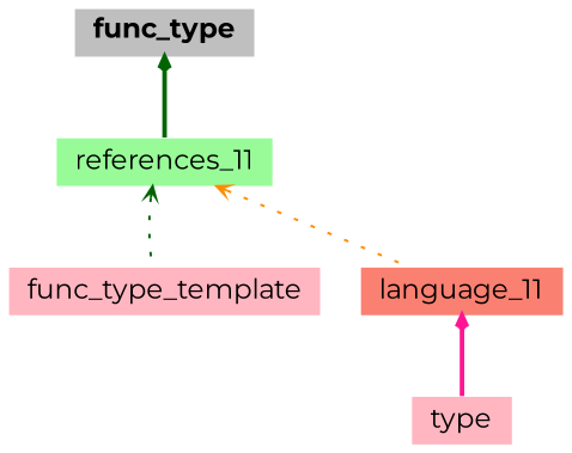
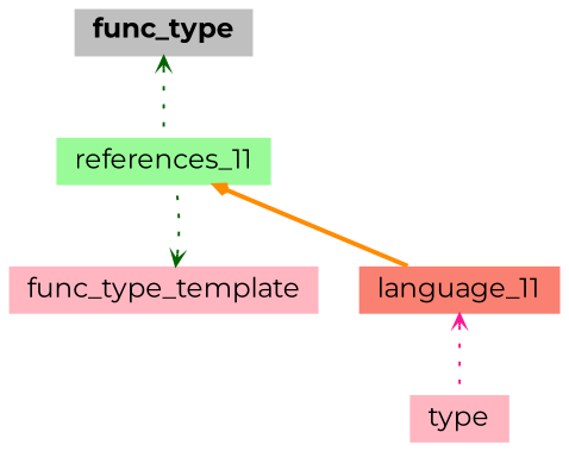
  digraph {
    fontname=Montserrat
    rankdir=TB
    node [color=black fillcolor=lightpink fontname=Montserrat fontsize=12 shape=plaintext style=filled]
    edge [arrowhead=open arrowsize=0.5 arrowtail=open color=darkgreen dir=back fontname=Montserrat fontsize=15 labelfontsize=15 style=dotted]
    n1 [fillcolor=grey75 fontcolor=black height=0.2 label=<<b>func_type</b>> width=0.4]
    n2 [fillcolor=palegreen height=0.2 label=references_11 width=0.4]
    n3 [height=0.2 label=func_type_template width=0.4]
    n4 [fillcolor=salmon height=0.2 label=language_11 width=0.4]
    n5 [height=0.2 label=type width=0.4]
-   n1 -> n2 [style=bold]
-   n2 -> n4 [color=darkorange]
-   n2 -> n3
-   n4 -> n5 [color=deeppink style=bold]
+   n1 -> n2
+   n2 -> n4 [color=darkorange style=bold]
+   n3 -> n2
+   n4 -> n5 [color=deeppink]
  }
